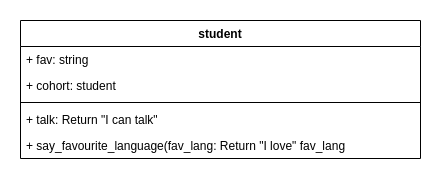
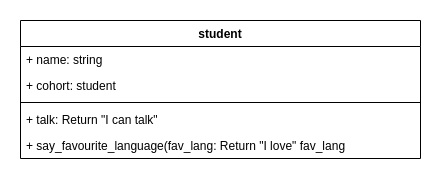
  <mxCell id="0" />
  <mxCell id="1" parent="0" />
  <mxCell id="2" value="student" style="swimlane;fontStyle=1;align=center;verticalAlign=top;childLayout=stackLayout;horizontal=1;startSize=26;horizontalStack=0;resizeParent=1;resizeParentMax=0;resizeLast=0;collapsible=1;marginBottom=0;" vertex="1" parent="1"><mxGeometry x="20" y="20" width="400" height="138" as="geometry" /></mxCell>
- <mxCell id="3" value="+ fav: string" style="text;strokeColor=none;fillColor=none;align=left;verticalAlign=top;spacingLeft=4;spacingRight=4;overflow=hidden;rotatable=0;points=[[0,0.5],[1,0.5]];portConstraint=eastwest;" vertex="1" parent="2"><mxGeometry y="26" width="400" height="26" as="geometry" /></mxCell>
+ <mxCell id="3" value="+ name: string" style="text;strokeColor=none;fillColor=none;align=left;verticalAlign=top;spacingLeft=4;spacingRight=4;overflow=hidden;rotatable=0;points=[[0,0.5],[1,0.5]];portConstraint=eastwest;" vertex="1" parent="2"><mxGeometry y="26" width="400" height="26" as="geometry" /></mxCell>
  <mxCell id="4" value="+ cohort: student" style="text;strokeColor=none;fillColor=none;align=left;verticalAlign=top;spacingLeft=4;spacingRight=4;overflow=hidden;rotatable=0;points=[[0,0.5],[1,0.5]];portConstraint=eastwest;" vertex="1" parent="2"><mxGeometry y="52" width="400" height="26" as="geometry" /></mxCell>
  <mxCell id="5" value="" style="line;strokeWidth=1;fillColor=none;align=left;verticalAlign=middle;spacingTop=-1;spacingLeft=3;spacingRight=3;rotatable=0;labelPosition=right;points=[];portConstraint=eastwest;" vertex="1" parent="2"><mxGeometry y="78" width="400" height="8" as="geometry" /></mxCell>
  <mxCell id="6" value="+ talk: Return &quot;I can talk&quot;" style="text;strokeColor=none;fillColor=none;align=left;verticalAlign=top;spacingLeft=4;spacingRight=4;overflow=hidden;rotatable=0;points=[[0,0.5],[1,0.5]];portConstraint=eastwest;" vertex="1" parent="2"><mxGeometry y="86" width="400" height="26" as="geometry" /></mxCell>
  <mxCell id="7" value="+ say_favourite_language(fav_lang: Return &quot;I love&quot; fav_lang" style="text;strokeColor=none;fillColor=none;align=left;verticalAlign=top;spacingLeft=4;spacingRight=4;overflow=hidden;rotatable=0;points=[[0,0.5],[1,0.5]];portConstraint=eastwest;" vertex="1" parent="2"><mxGeometry y="112" width="400" height="26" as="geometry" /></mxCell>
